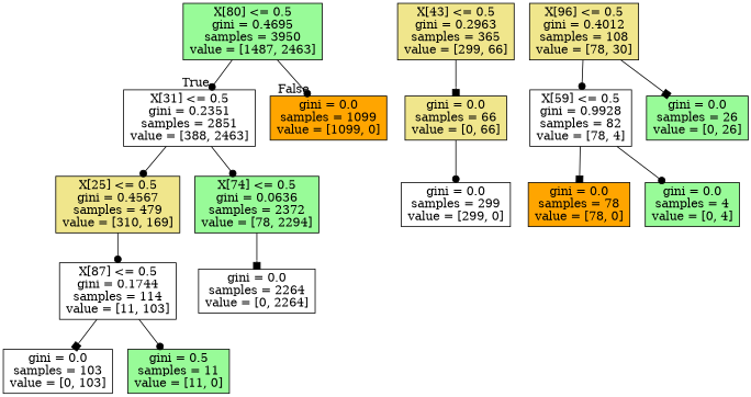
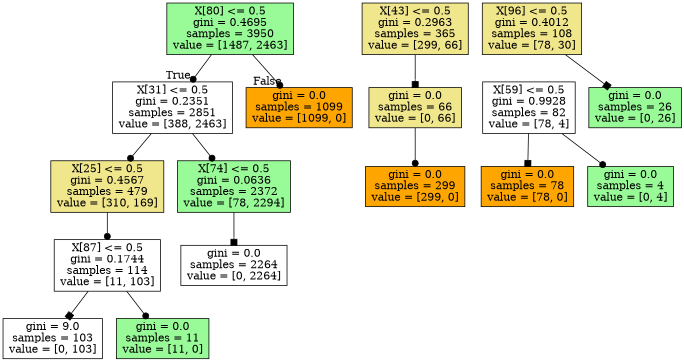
  digraph {
    node [fillcolor=palegreen shape=box style=filled]
    edge [arrowhead=dot]
    n1 [label="X[80] <= 0.5\ngini = 0.4695\nsamples = 3950\nvalue = [1487, 2463]"]
    n2 [fillcolor=white label="X[31] <= 0.5\ngini = 0.2351\nsamples = 2851\nvalue = [388, 2463]"]
    n3 [fillcolor=orange label="gini = 0.0\nsamples = 1099\nvalue = [1099, 0]"]
    n4 [fillcolor=khaki label="X[25] <= 0.5\ngini = 0.4567\nsamples = 479\nvalue = [310, 169]"]
    n5 [label="X[74] <= 0.5\ngini = 0.0636\nsamples = 2372\nvalue = [78, 2294]"]
    n6 [fillcolor=white label="X[87] <= 0.5\ngini = 0.1744\nsamples = 114\nvalue = [11, 103]"]
    n7 [fillcolor=white label="gini = 0.0\nsamples = 2264\nvalue = [0, 2264]"]
    n8 [fillcolor=khaki label="X[43] <= 0.5\ngini = 0.2963\nsamples = 365\nvalue = [299, 66]"]
    n9 [fillcolor=khaki label="gini = 0.0\nsamples = 66\nvalue = [0, 66]"]
-   n10 [fillcolor=white label="gini = 0.0\nsamples = 103\nvalue = [0, 103]"]
-   n11 [label="gini = 0.5\nsamples = 11\nvalue = [11, 0]"]
-   n12 [fillcolor=white label="gini = 0.0\nsamples = 299\nvalue = [299, 0]"]
+   n10 [fillcolor=white label="gini = 9.0\nsamples = 103\nvalue = [0, 103]"]
+   n11 [label="gini = 0.0\nsamples = 11\nvalue = [11, 0]"]
+   n12 [fillcolor=orange label="gini = 0.0\nsamples = 299\nvalue = [299, 0]"]
    n13 [fillcolor=khaki label="X[96] <= 0.5\ngini = 0.4012\nsamples = 108\nvalue = [78, 30]"]
    n14 [fillcolor=white label="X[59] <= 0.5\ngini = 0.9928\nsamples = 82\nvalue = [78, 4]"]
    n15 [label="gini = 0.0\nsamples = 26\nvalue = [0, 26]"]
    n16 [fillcolor=orange label="gini = 0.0\nsamples = 78\nvalue = [78, 0]"]
    n17 [label="gini = 0.0\nsamples = 4\nvalue = [0, 4]"]
    n1 -> n2 [headlabel=True labelangle=45 labeldistance=2.5]
    n1 -> n3 [headlabel=False labelangle=-45 labeldistance=2.5]
    n2 -> n4
    n2 -> n5
    n4 -> n6
    n5 -> n7 [arrowhead=box]
    n6 -> n10 [arrowhead=box]
    n6 -> n11
    n8 -> n9 [arrowhead=box]
    n9 -> n12
-   n13 -> n14
    n13 -> n15 [arrowhead=box]
    n14 -> n16 [arrowhead=box]
    n14 -> n17
  }
